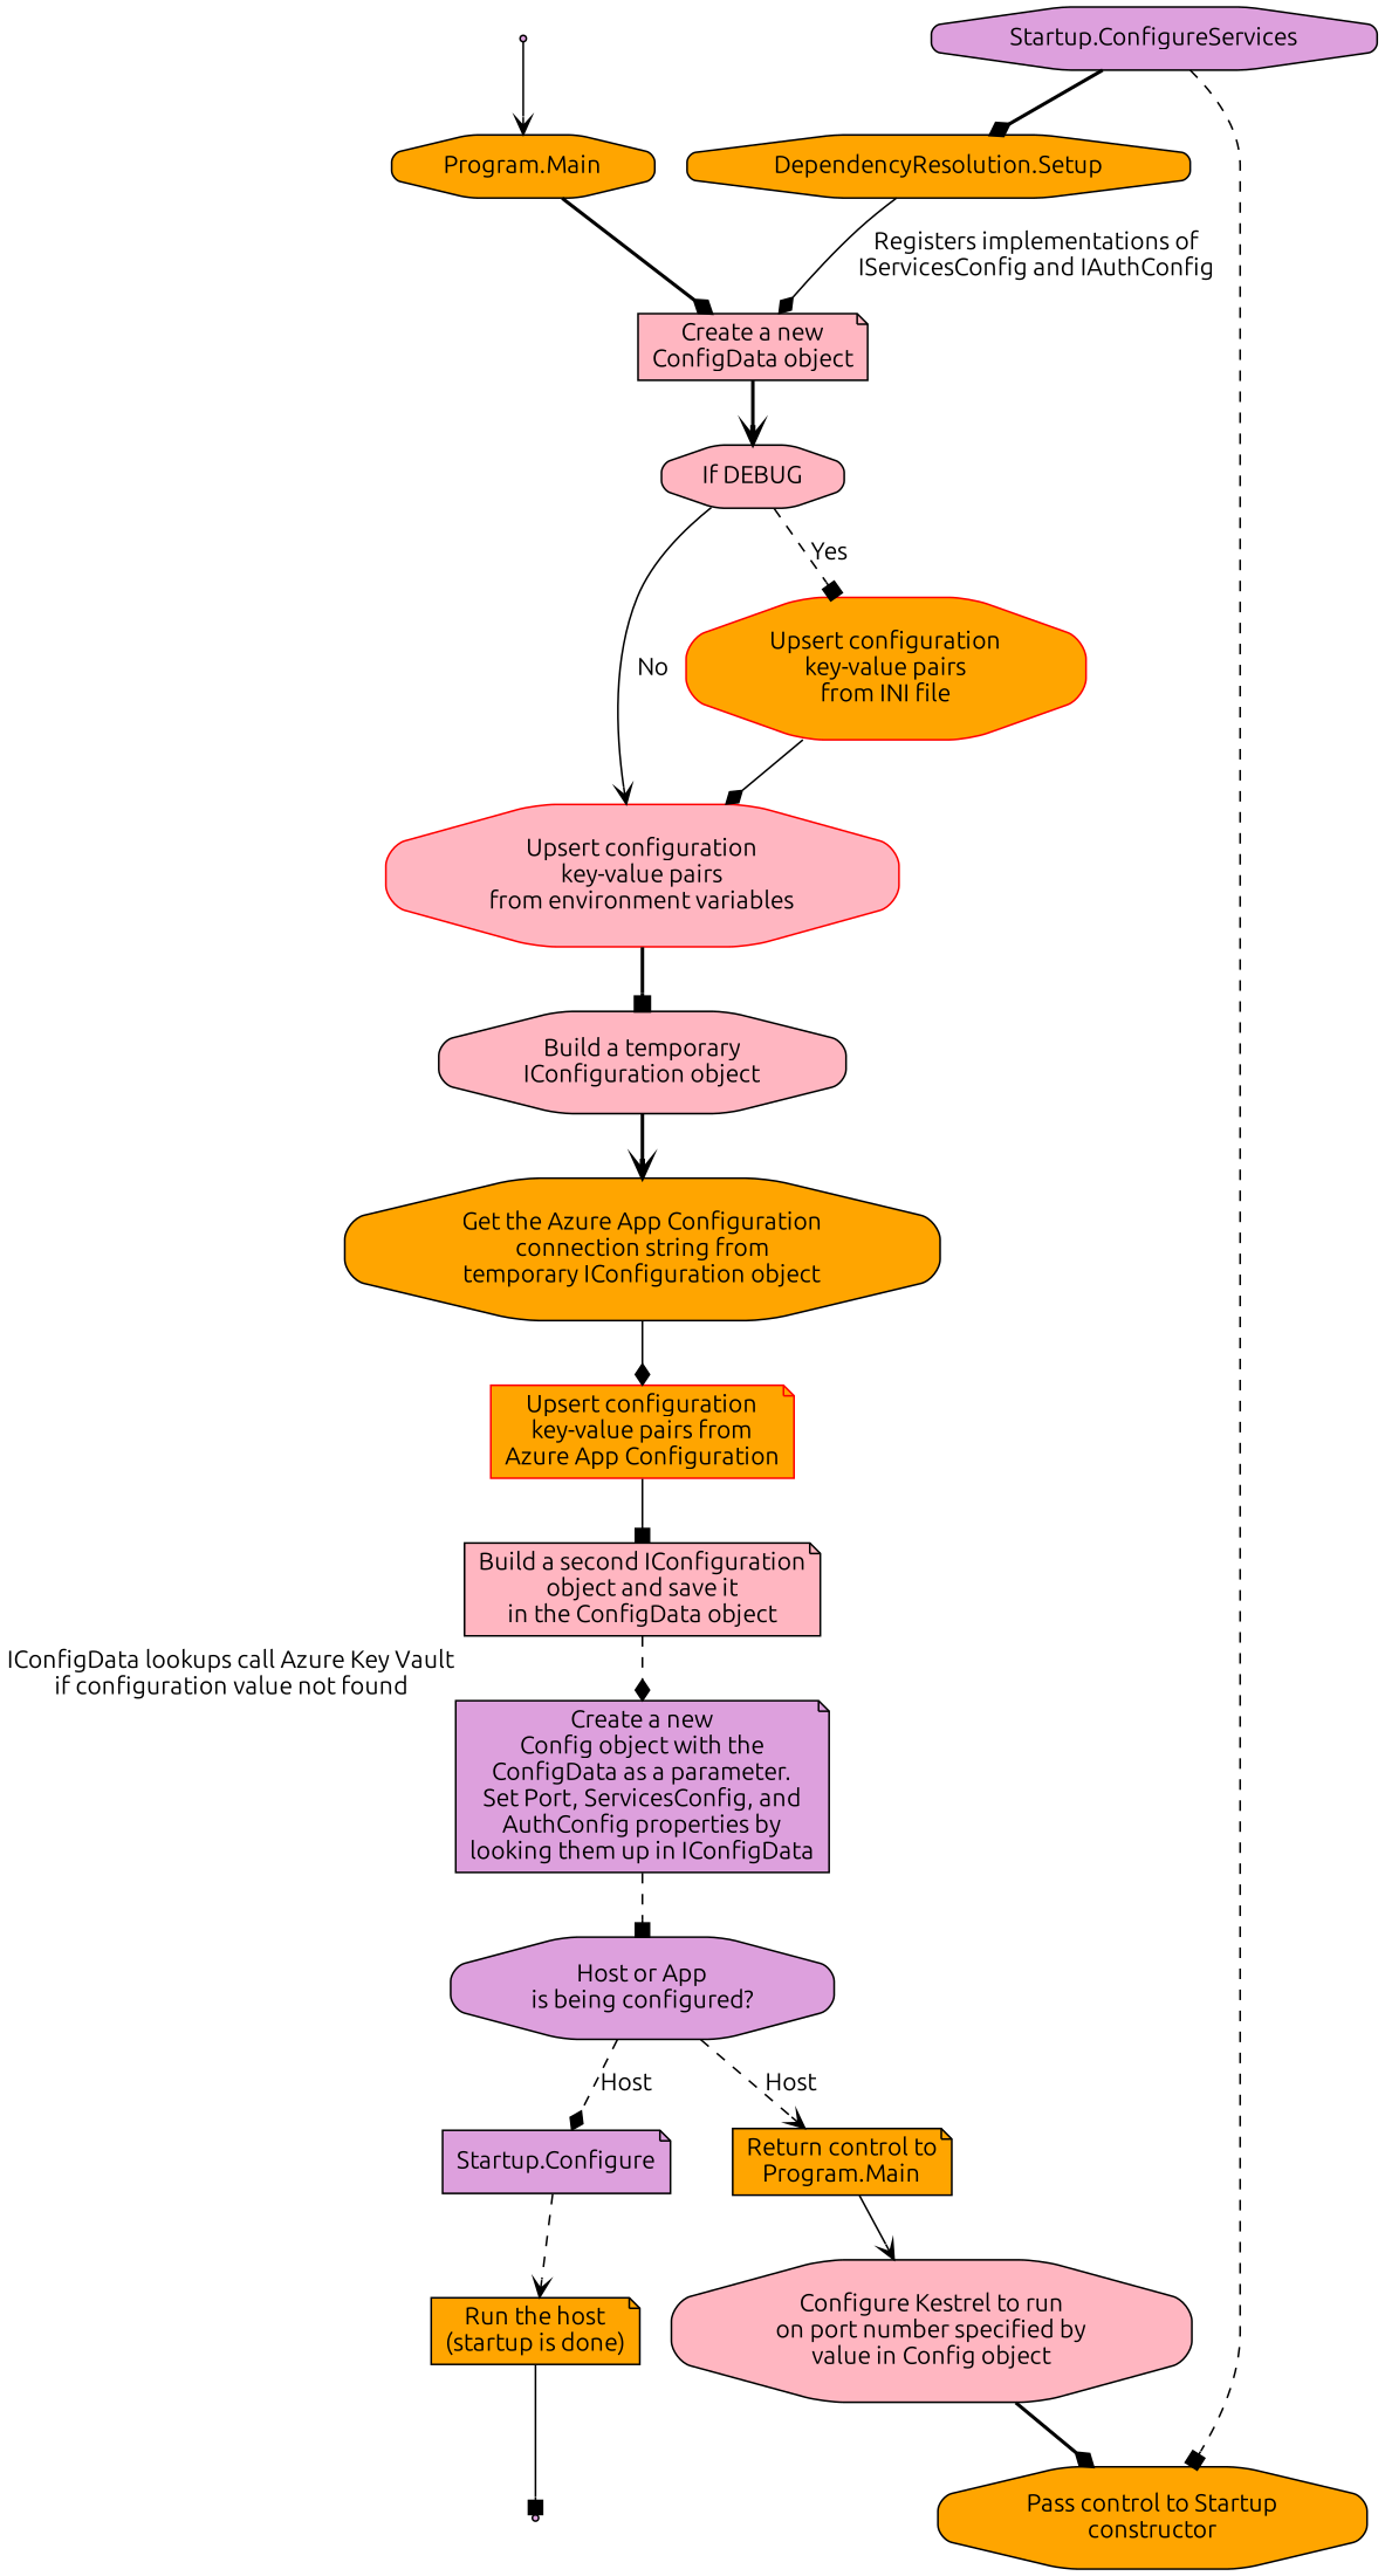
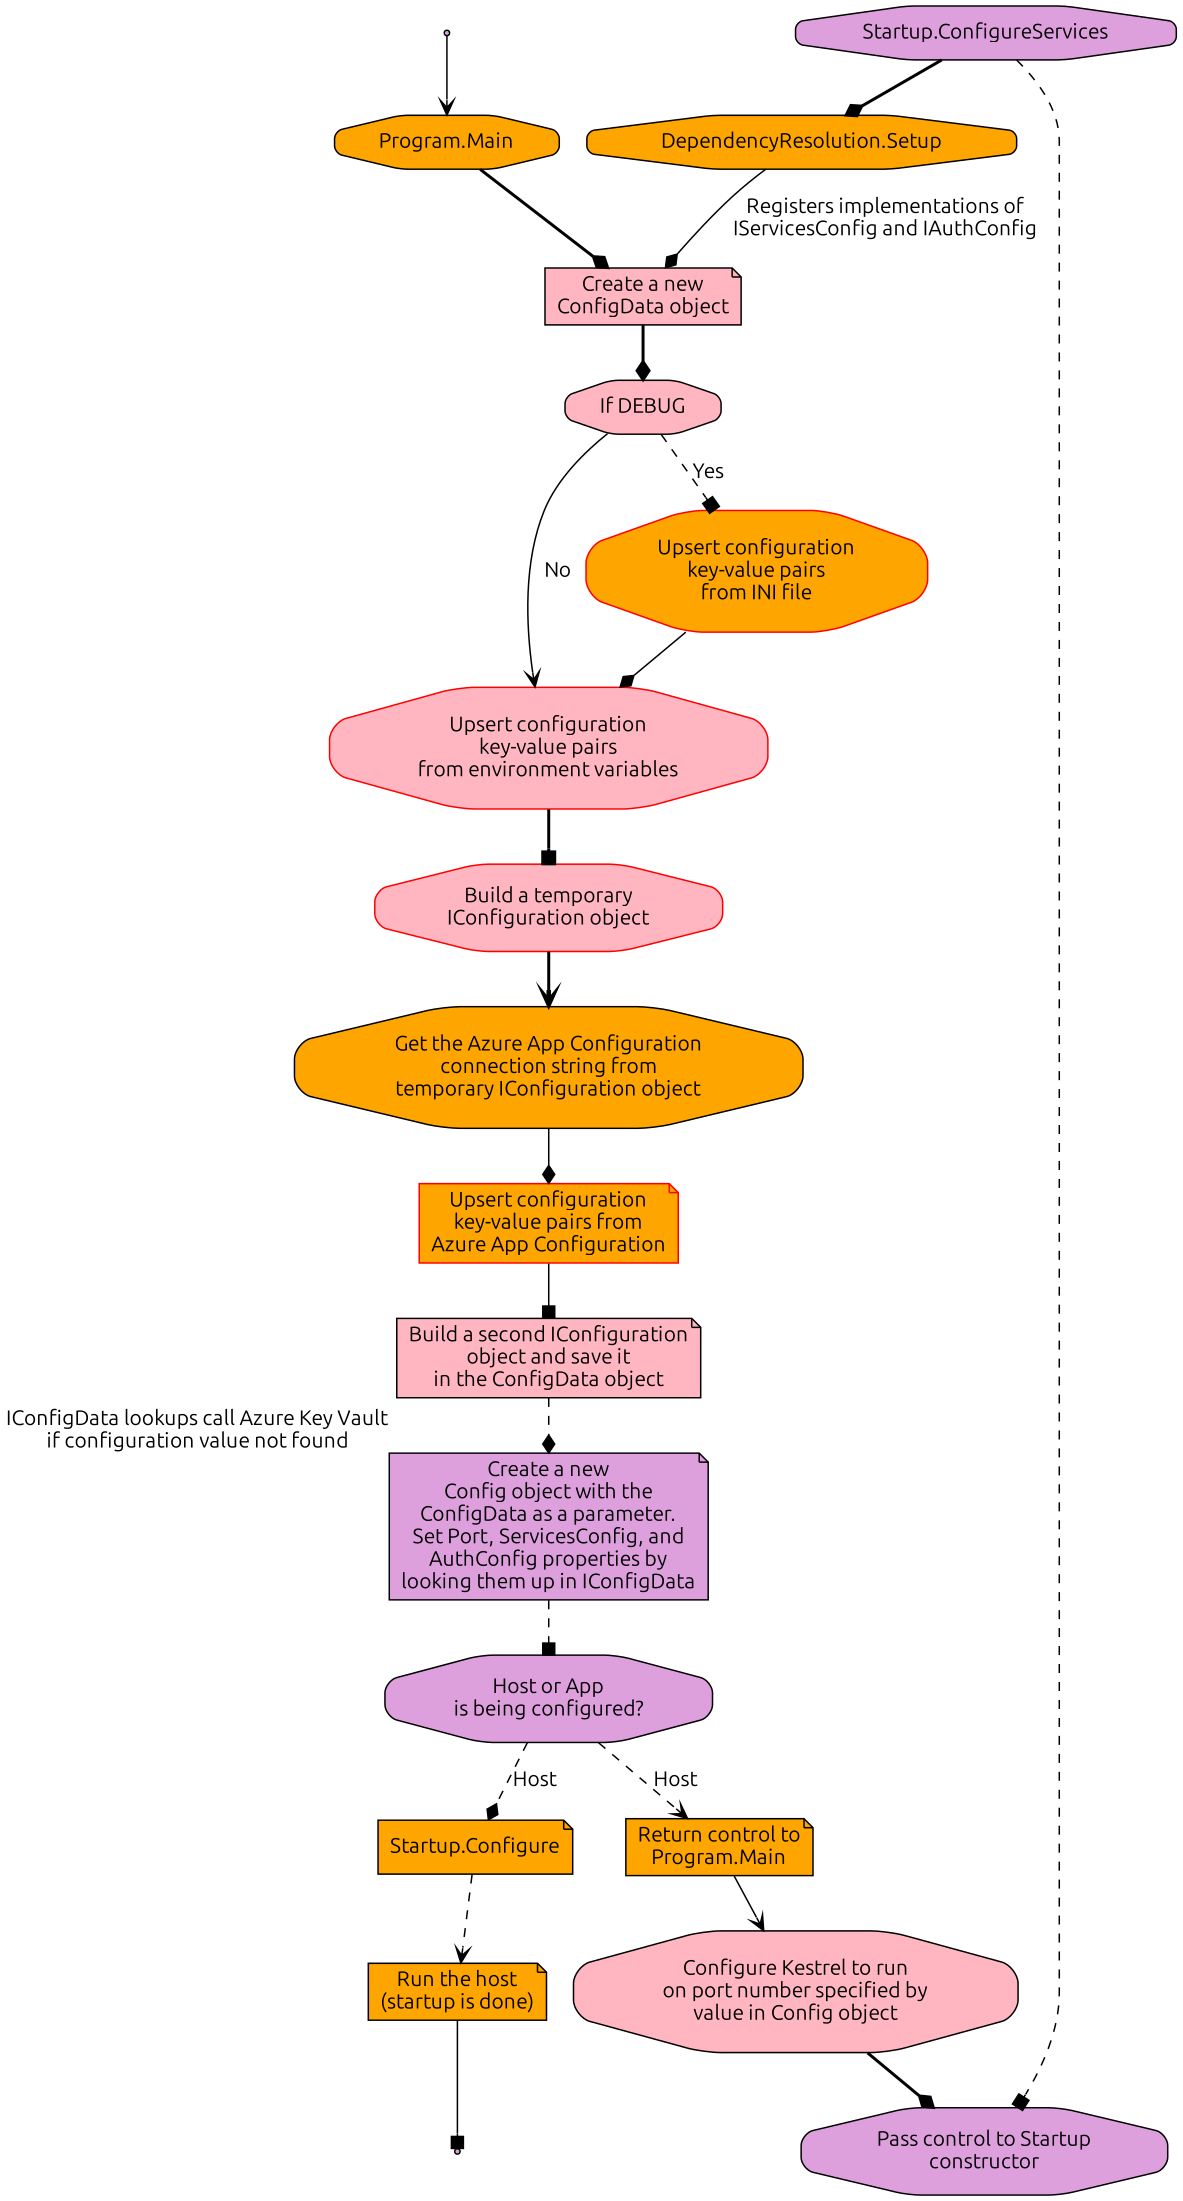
  digraph {
    fontname=Ubuntu
    node [fillcolor=orange fontname=Ubuntu shape=octagon style="rounded,filled"]
    edge [arrowhead=diamond fontname=Ubuntu style=solid]
    start [fillcolor=plum shape=point]
    n2 [label="Program.Main"]
    n3 [fillcolor=lightpink label="Create a new\nConfigData object" shape=note]
    n4 [fillcolor=lightpink label="If DEBUG"]
    n5 [color=red label="Upsert configuration\nkey-value pairs\nfrom INI file"]
    n6 [color=red fillcolor=lightpink label="Upsert configuration\nkey-value pairs\nfrom environment variables"]
-   n7 [fillcolor=lightpink label="Build a temporary\nIConfiguration object"]
+   n7 [fillcolor=lightpink label="Build a temporary\nIConfiguration object" color=red]
    n8 [label="Get the Azure App Configuration\nconnection string from\ntemporary IConfiguration object"]
    n9 [color=red label="Upsert configuration\nkey-value pairs from\nAzure App Configuration" shape=note]
    n10 [fillcolor=lightpink label="Build a second IConfiguration\nobject and save it\nin the ConfigData object" shape=note]
    n11 [fillcolor=plum label="Create a new\nConfig object with the\nConfigData as a parameter.\nSet Port, ServicesConfig, and\nAuthConfig properties by\nlooking them up in IConfigData" shape=note xlabel="IConfigData lookups call Azure Key Vault\nif configuration value not found"]
    n12 [fillcolor=plum label="Host or App\nis being configured?"]
    n13 [label="Return control to\nProgram.Main" shape=note]
-   n14 [fillcolor=plum label="Startup.Configure" shape=note]
+   n14 [label="Startup.Configure" shape=note]
    n15 [fillcolor=lightpink label="Configure Kestrel to run\non port number specified by\nvalue in Config object"]
    n16 [label="Run the host\n(startup is done)" shape=note]
-   n17 [label="Pass control to Startup\nconstructor"]
+   n17 [fillcolor=plum label="Pass control to Startup\nconstructor"]
    end [fillcolor=plum shape=point]
    n19 [fillcolor=plum label="Startup.ConfigureServices"]
    n20 [label="DependencyResolution.Setup"]
    start -> n2 [arrowhead=vee]
    n2 -> n3 [style=bold]
-   n3 -> n4 [arrowhead=vee style=bold]
+   n3 -> n4 [style=bold]
    n4 -> n5 [arrowhead=box label=Yes style=dashed]
    n4 -> n6 [arrowhead=vee label=No]
    n5 -> n6
    n6 -> n7 [arrowhead=box style=bold]
    n7 -> n8 [arrowhead=vee style=bold]
    n8 -> n9
    n9 -> n10 [arrowhead=box]
    n10 -> n11 [style=dashed]
    n11 -> n12 [arrowhead=box style=dashed]
    n12 -> n13 [arrowhead=vee label=Host style=dashed]
    n12 -> n14 [label=Host style=dashed]
    n13 -> n15 [arrowhead=vee]
    n14 -> n16 [arrowhead=vee style=dashed]
    n15 -> n17 [style=bold]
    n16 -> end [arrowhead=box]
    n19 -> n17 [arrowhead=box style=dashed]
    n19 -> n20 [style=bold]
    n20 -> n3 [label="Registers implementations of\nIServicesConfig and IAuthConfig"]
  }
